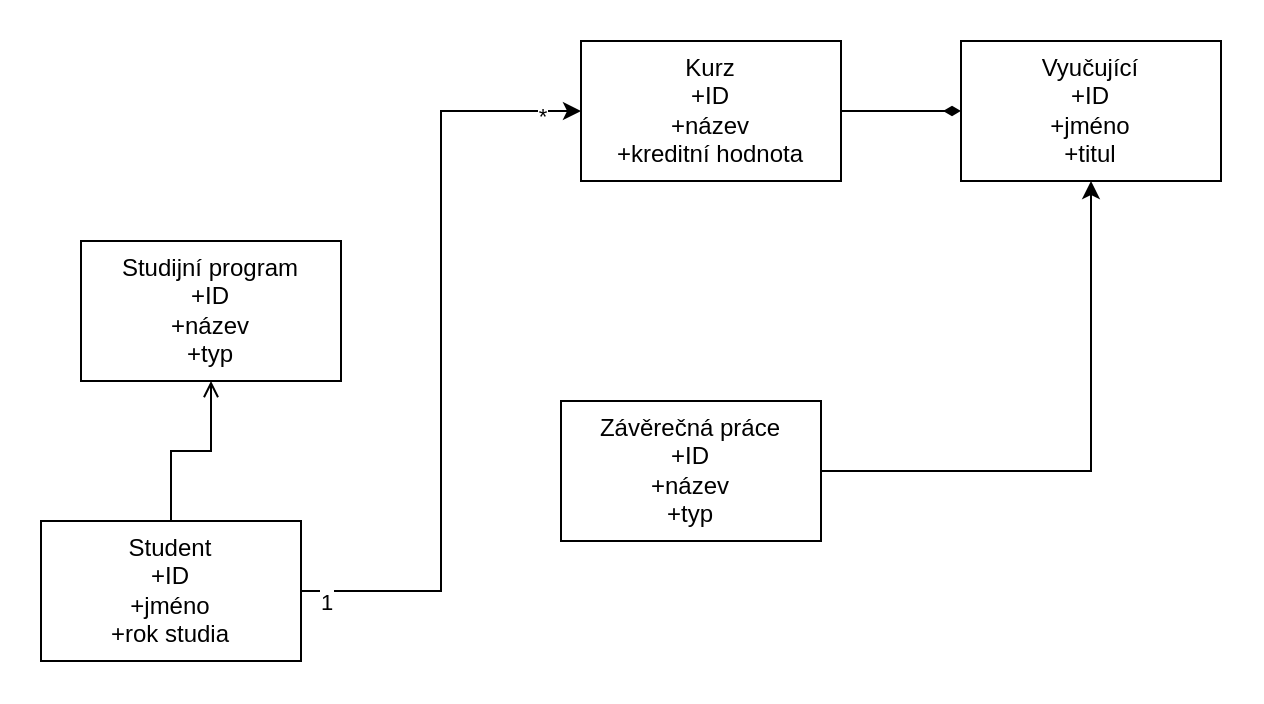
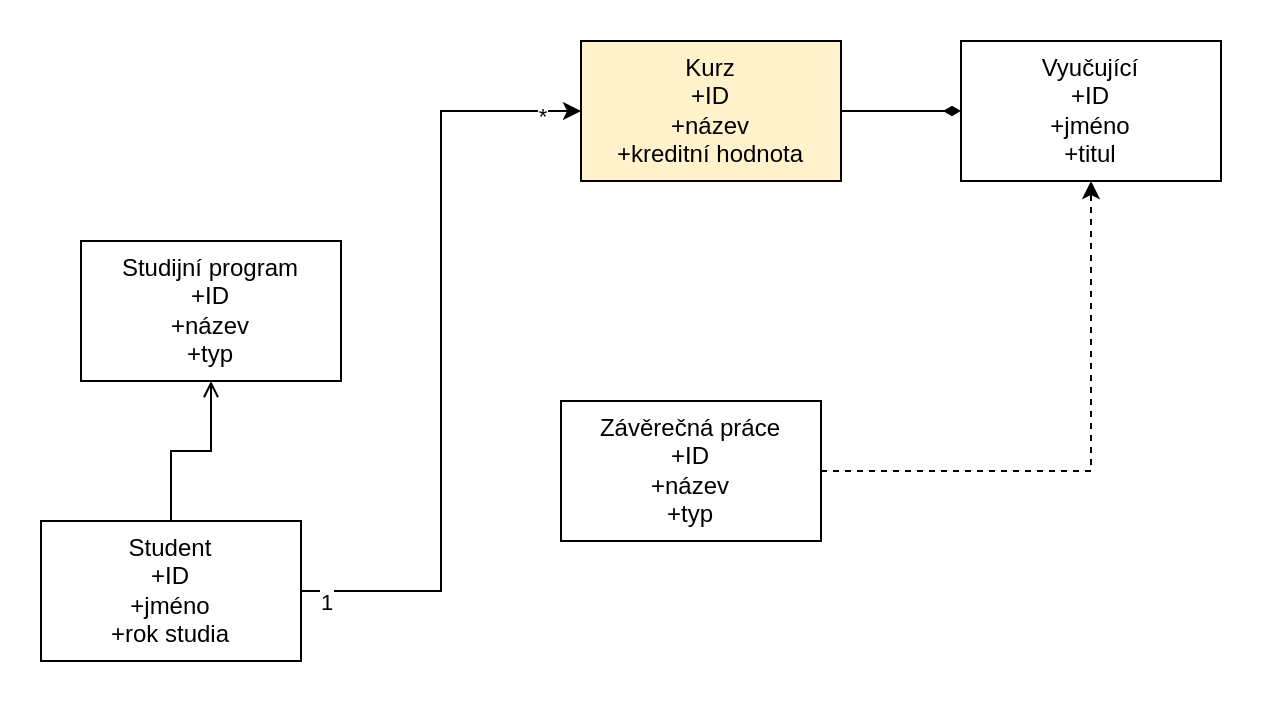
  <mxCell id="0" />
  <mxCell id="1" parent="0" />
  <mxCell id="2" style="edgeStyle=orthogonalEdgeStyle;rounded=0;orthogonalLoop=1;jettySize=auto;html=1;entryX=0.5;entryY=1;entryDx=0;entryDy=0;endArrow=open;endFill=0;" edge="1" parent="1" source="6" target="10"><mxGeometry relative="1" as="geometry" /></mxCell>
  <mxCell id="3" style="edgeStyle=orthogonalEdgeStyle;rounded=0;orthogonalLoop=1;jettySize=auto;html=1;entryX=0;entryY=0.5;entryDx=0;entryDy=0;" edge="1" parent="1" source="6" target="9"><mxGeometry relative="1" as="geometry" /></mxCell>
  <mxCell id="4" value="1" style="edgeLabel;html=1;align=center;verticalAlign=middle;resizable=0;points=[];" vertex="1" connectable="0" parent="3"><mxGeometry x="-0.937" y="4" relative="1" as="geometry"><mxPoint y="9" as="offset" /></mxGeometry></mxCell>
  <mxCell id="5" value="*" style="edgeLabel;html=1;align=center;verticalAlign=middle;resizable=0;points=[];" vertex="1" connectable="0" parent="3"><mxGeometry x="0.895" y="-2" relative="1" as="geometry"><mxPoint as="offset" /></mxGeometry></mxCell>
  <mxCell id="6" value="Student&lt;div&gt;+ID&lt;/div&gt;&lt;div&gt;+jméno&lt;/div&gt;&lt;div&gt;+rok studia&lt;/div&gt;" style="rounded=0;whiteSpace=wrap;html=1;" vertex="1" parent="1"><mxGeometry x="20" y="260" width="130" height="70" as="geometry" /></mxCell>
  <mxCell id="7" value="Vyučující&lt;div&gt;+ID&lt;/div&gt;&lt;div&gt;+jméno&lt;/div&gt;&lt;div&gt;+titul&lt;/div&gt;" style="rounded=0;whiteSpace=wrap;html=1;" vertex="1" parent="1"><mxGeometry x="480" y="20" width="130" height="70" as="geometry" /></mxCell>
  <mxCell id="8" style="edgeStyle=orthogonalEdgeStyle;rounded=0;orthogonalLoop=1;jettySize=auto;html=1;entryX=0;entryY=0.5;entryDx=0;entryDy=0;endArrow=diamondThin;endFill=1;" edge="1" parent="1" source="9" target="7"><mxGeometry relative="1" as="geometry" /></mxCell>
- <mxCell id="9" value="Kurz&lt;div&gt;+ID&lt;/div&gt;&lt;div&gt;+název&lt;/div&gt;&lt;div&gt;+kreditní hodnota&lt;/div&gt;" style="rounded=0;whiteSpace=wrap;html=1;" vertex="1" parent="1"><mxGeometry x="290" y="20" width="130" height="70" as="geometry" /></mxCell>
+ <mxCell id="9" value="Kurz&lt;div&gt;+ID&lt;/div&gt;&lt;div&gt;+název&lt;/div&gt;&lt;div&gt;+kreditní hodnota&lt;/div&gt;" style="rounded=0;whiteSpace=wrap;html=1;fillColor=#fff2cc;" vertex="1" parent="1"><mxGeometry x="290" y="20" width="130" height="70" as="geometry" /></mxCell>
  <mxCell id="10" value="Studijní program&lt;div&gt;+ID&lt;/div&gt;&lt;div&gt;+název&lt;/div&gt;&lt;div&gt;+typ&lt;/div&gt;" style="rounded=0;whiteSpace=wrap;html=1;" vertex="1" parent="1"><mxGeometry x="40" y="120" width="130" height="70" as="geometry" /></mxCell>
- <mxCell id="11" style="edgeStyle=orthogonalEdgeStyle;rounded=0;orthogonalLoop=1;jettySize=auto;html=1;entryX=0.5;entryY=1;entryDx=0;entryDy=0;" edge="1" parent="1" source="12" target="7"><mxGeometry relative="1" as="geometry" /></mxCell>
+ <mxCell id="11" style="edgeStyle=orthogonalEdgeStyle;rounded=0;orthogonalLoop=1;jettySize=auto;html=1;entryX=0.5;entryY=1;entryDx=0;entryDy=0;dashed=1;" edge="1" parent="1" source="12" target="7"><mxGeometry relative="1" as="geometry" /></mxCell>
  <mxCell id="12" value="Závěrečná práce&lt;div&gt;+ID&lt;/div&gt;&lt;div&gt;+název&lt;/div&gt;&lt;div&gt;+typ&lt;/div&gt;" style="rounded=0;whiteSpace=wrap;html=1;" vertex="1" parent="1"><mxGeometry x="280" y="200" width="130" height="70" as="geometry" /></mxCell>
